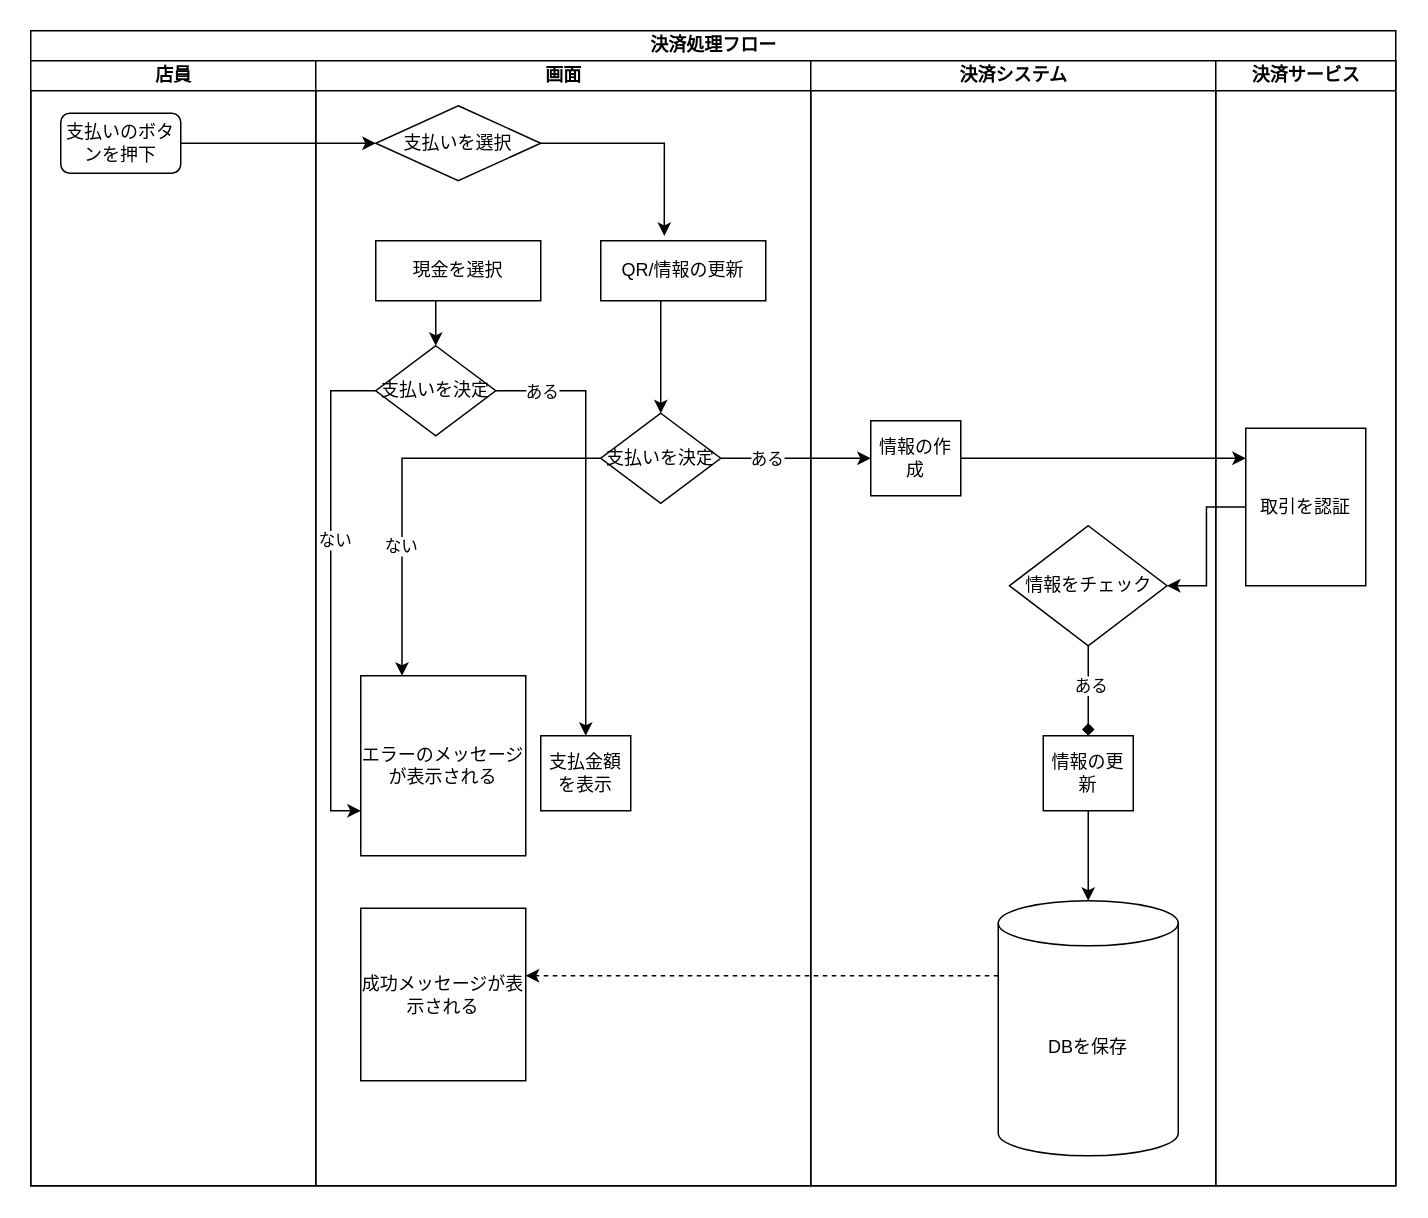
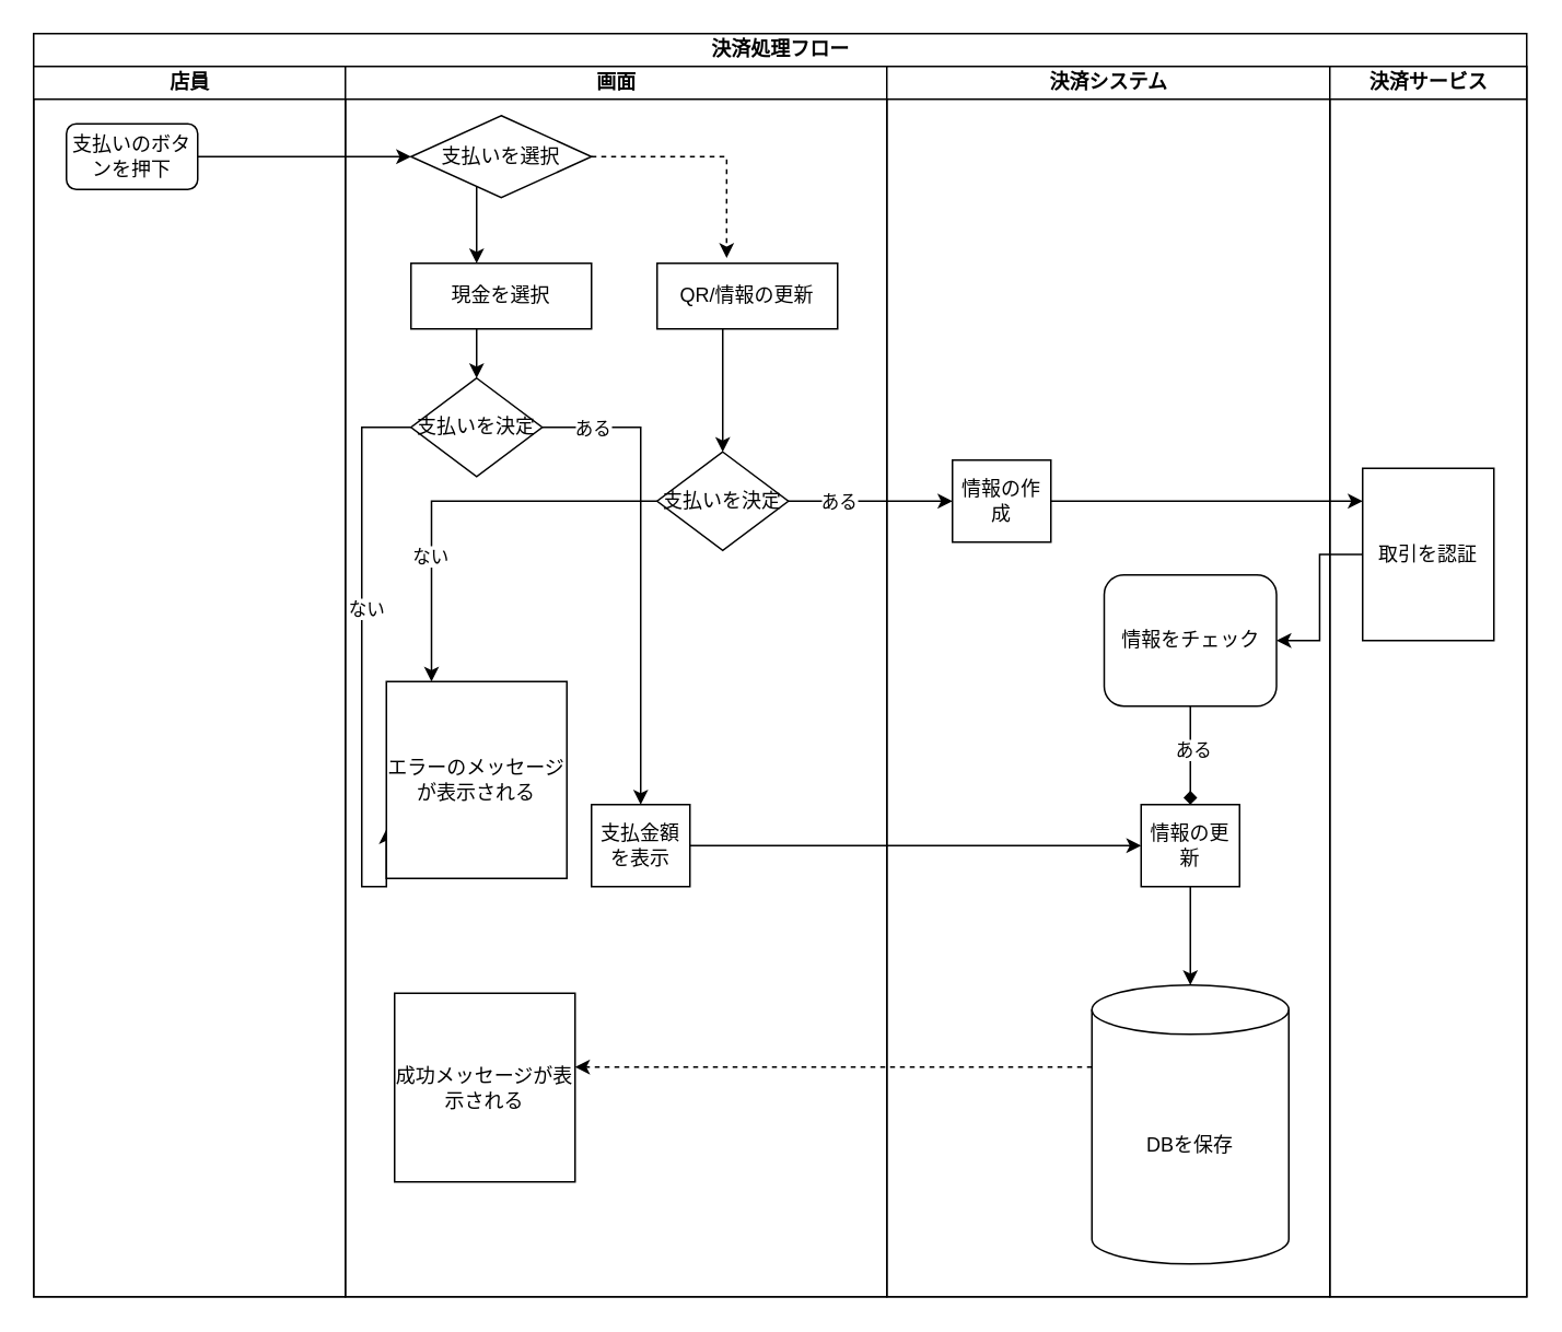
  <mxCell id="0" />
  <mxCell id="1" parent="0" />
  <mxCell id="2" value="決済処理フロー" style="swimlane;childLayout=stackLayout;resizeParent=1;resizeParentMax=0;startSize=20;html=1;" parent="1" vertex="1"><mxGeometry x="20" y="20" width="910" height="770" as="geometry" /></mxCell>
  <mxCell id="3" value="店員" style="swimlane;startSize=20;html=1;" parent="2" vertex="1"><mxGeometry y="20" width="190" height="750" as="geometry" /></mxCell>
  <mxCell id="4" value="支払いのボタンを押下" style="rounded=1;whiteSpace=wrap;html=1;" parent="3" vertex="1"><mxGeometry x="20" y="35" width="80" height="40" as="geometry" /></mxCell>
  <mxCell id="5" value="画面" style="swimlane;startSize=20;html=1;" parent="2" vertex="1"><mxGeometry x="190" y="20" width="330" height="750" as="geometry" /></mxCell>
+ <mxCell id="6" value="" style="edgeStyle=orthogonalEdgeStyle;rounded=0;orthogonalLoop=1;jettySize=auto;html=1;" edge="1" parent="5" source="7" target="20"><mxGeometry relative="1" as="geometry"><Array as="points"><mxPoint x="80" y="100" /><mxPoint x="80" y="100" /></Array></mxGeometry></mxCell>
  <mxCell id="7" value="支払いを選択" style="rhombus;whiteSpace=wrap;html=1;" parent="5" vertex="1"><mxGeometry x="40" y="30" width="110" height="50" as="geometry" /></mxCell>
  <mxCell id="8" style="edgeStyle=orthogonalEdgeStyle;rounded=0;orthogonalLoop=1;jettySize=auto;html=1;entryX=0.5;entryY=0;entryDx=0;entryDy=0;" parent="5" source="12" target="17" edge="1"><mxGeometry relative="1" as="geometry" /></mxCell>
  <mxCell id="9" value="ある" style="edgeLabel;html=1;align=center;verticalAlign=middle;resizable=0;points=[];" parent="8" vertex="1" connectable="0"><mxGeometry x="-0.915" relative="1" as="geometry"><mxPoint x="18" as="offset" /></mxGeometry></mxCell>
  <mxCell id="10" style="edgeStyle=orthogonalEdgeStyle;rounded=0;orthogonalLoop=1;jettySize=auto;html=1;exitX=0;exitY=0.5;exitDx=0;exitDy=0;entryX=0;entryY=0.75;entryDx=0;entryDy=0;" parent="5" source="12" target="18" edge="1"><mxGeometry relative="1" as="geometry"><Array as="points"><mxPoint x="10" y="220" /><mxPoint x="10" y="500" /></Array></mxGeometry></mxCell>
  <mxCell id="11" value="ない" style="edgeLabel;html=1;align=center;verticalAlign=middle;resizable=0;points=[];" parent="10" vertex="1" connectable="0"><mxGeometry x="-0.22" y="2" relative="1" as="geometry"><mxPoint as="offset" /></mxGeometry></mxCell>
  <mxCell id="12" value="支払いを決定" style="rhombus;whiteSpace=wrap;html=1;" parent="5" vertex="1"><mxGeometry x="40" y="190" width="80" height="60" as="geometry" /></mxCell>
  <mxCell id="13" style="edgeStyle=orthogonalEdgeStyle;rounded=0;orthogonalLoop=1;jettySize=auto;html=1;exitX=0;exitY=0.5;exitDx=0;exitDy=0;entryX=0.25;entryY=0;entryDx=0;entryDy=0;" parent="5" source="15" target="18" edge="1"><mxGeometry relative="1" as="geometry" /></mxCell>
  <mxCell id="14" value="ない" style="edgeLabel;html=1;align=center;verticalAlign=middle;resizable=0;points=[];" parent="13" vertex="1" connectable="0"><mxGeometry x="0.38" y="-1" relative="1" as="geometry"><mxPoint as="offset" /></mxGeometry></mxCell>
  <mxCell id="15" value="支払いを決定" style="rhombus;whiteSpace=wrap;html=1;" parent="5" vertex="1"><mxGeometry x="190.0" y="235" width="80" height="60" as="geometry" /></mxCell>
  <mxCell id="16" value="成功メッセージが表示される" style="rounded=0;whiteSpace=wrap;html=1;" parent="5" vertex="1"><mxGeometry x="30" y="565" width="110" height="115" as="geometry" /></mxCell>
  <mxCell id="17" value="支払金額を表示" style="rounded=0;whiteSpace=wrap;html=1;" parent="5" vertex="1"><mxGeometry x="150" y="450" width="60" height="50" as="geometry" /></mxCell>
- <mxCell id="18" value="エラーのメッセージが表示される" style="rounded=0;whiteSpace=wrap;html=1;" parent="5" vertex="1"><mxGeometry x="30" y="410" width="110" height="120" as="geometry" /></mxCell>
+ <mxCell id="18" value="エラーのメッセージが表示される" style="rounded=0;whiteSpace=wrap;html=1;" parent="5" vertex="1"><mxGeometry x="25" y="375" width="110" height="120" as="geometry" /></mxCell>
  <mxCell id="19" value="" style="edgeStyle=orthogonalEdgeStyle;rounded=0;orthogonalLoop=1;jettySize=auto;html=1;" edge="1" parent="5" source="20" target="12"><mxGeometry relative="1" as="geometry"><Array as="points"><mxPoint x="80" y="170" /><mxPoint x="80" y="170" /></Array></mxGeometry></mxCell>
  <mxCell id="20" value="現金を選択" style="rounded=0;whiteSpace=wrap;html=1;" vertex="1" parent="5"><mxGeometry x="40.0" y="120" width="110" height="40" as="geometry" /></mxCell>
  <mxCell id="21" value="" style="edgeStyle=orthogonalEdgeStyle;rounded=0;orthogonalLoop=1;jettySize=auto;html=1;" edge="1" parent="5" source="22" target="15"><mxGeometry relative="1" as="geometry"><Array as="points"><mxPoint x="230" y="180" /><mxPoint x="230" y="180" /></Array></mxGeometry></mxCell>
  <mxCell id="22" value="QR/情報の更新" style="rounded=0;whiteSpace=wrap;html=1;" vertex="1" parent="5"><mxGeometry x="190.0" y="120" width="110" height="40" as="geometry" /></mxCell>
- <mxCell id="23" style="edgeStyle=orthogonalEdgeStyle;rounded=0;orthogonalLoop=1;jettySize=auto;html=1;entryX=0.385;entryY=-0.08;entryDx=0;entryDy=0;entryPerimeter=0;" edge="1" parent="5" source="7" target="22"><mxGeometry relative="1" as="geometry" /></mxCell>
+ <mxCell id="23" style="edgeStyle=orthogonalEdgeStyle;rounded=0;orthogonalLoop=1;jettySize=auto;html=1;entryX=0.385;entryY=-0.08;entryDx=0;entryDy=0;entryPerimeter=0;dashed=1;" edge="1" parent="5" source="7" target="22"><mxGeometry relative="1" as="geometry" /></mxCell>
  <mxCell id="24" value="&lt;div&gt;&lt;span style=&quot;background-color: transparent; color: light-dark(rgb(0, 0, 0), rgb(255, 255, 255));&quot;&gt;決済システム&lt;/span&gt;&lt;/div&gt;" style="swimlane;startSize=20;html=1;" parent="2" vertex="1"><mxGeometry x="520" y="20" width="270" height="750" as="geometry" /></mxCell>
  <mxCell id="25" value="情報の作成" style="rounded=0;whiteSpace=wrap;html=1;" parent="24" vertex="1"><mxGeometry x="40" y="240" width="60" height="50" as="geometry" /></mxCell>
  <mxCell id="26" value="" style="edgeStyle=orthogonalEdgeStyle;rounded=0;orthogonalLoop=1;jettySize=auto;html=1;endArrow=diamond;" edge="1" parent="24" source="28" target="30"><mxGeometry relative="1" as="geometry" /></mxCell>
  <mxCell id="27" value="ある" style="edgeLabel;html=1;align=center;verticalAlign=middle;resizable=0;points=[];" vertex="1" connectable="0" parent="26"><mxGeometry x="-0.136" y="1" relative="1" as="geometry"><mxPoint as="offset" /></mxGeometry></mxCell>
- <mxCell id="28" value="情報をチェック" style="rhombus;whiteSpace=wrap;html=1;" parent="24" vertex="1"><mxGeometry x="132.5" y="310" width="105" height="80" as="geometry" /></mxCell>
+ <mxCell id="28" value="情報をチェック" style="whiteSpace=wrap;html=1;rounded=1;" parent="24" vertex="1"><mxGeometry x="132.5" y="310" width="105" height="80" as="geometry" /></mxCell>
  <mxCell id="29" value="" style="edgeStyle=orthogonalEdgeStyle;rounded=0;orthogonalLoop=1;jettySize=auto;html=1;" edge="1" parent="24" source="30" target="31"><mxGeometry relative="1" as="geometry" /></mxCell>
  <mxCell id="30" value="情報の更新" style="rounded=0;whiteSpace=wrap;html=1;" parent="24" vertex="1"><mxGeometry x="155" y="450" width="60" height="50" as="geometry" /></mxCell>
  <mxCell id="31" value="DBを保存" style="shape=cylinder3;whiteSpace=wrap;html=1;boundedLbl=1;backgroundOutline=1;size=15;" parent="24" vertex="1"><mxGeometry x="125" y="560" width="120" height="170" as="geometry" /></mxCell>
  <mxCell id="32" value="決済サービス" style="swimlane;startSize=20;html=1;" parent="2" vertex="1"><mxGeometry x="790" y="20" width="120" height="750" as="geometry" /></mxCell>
  <mxCell id="33" value="取引を認証" style="rounded=0;whiteSpace=wrap;html=1;" parent="32" vertex="1"><mxGeometry x="20" y="245" width="80" height="105" as="geometry" /></mxCell>
  <mxCell id="34" value="" style="edgeStyle=orthogonalEdgeStyle;rounded=0;orthogonalLoop=1;jettySize=auto;html=1;" parent="2" source="4" target="7" edge="1"><mxGeometry relative="1" as="geometry" /></mxCell>
  <mxCell id="35" value="" style="edgeStyle=orthogonalEdgeStyle;rounded=0;orthogonalLoop=1;jettySize=auto;html=1;dashed=1;" parent="2" source="31" target="16" edge="1"><mxGeometry relative="1" as="geometry"><Array as="points"><mxPoint x="420" y="630" /><mxPoint x="420" y="630" /></Array></mxGeometry></mxCell>
  <mxCell id="36" value="&lt;div&gt;&lt;br&gt;&lt;/div&gt;&lt;div&gt;&lt;br&gt;&lt;/div&gt;" style="edgeLabel;html=1;align=center;verticalAlign=middle;resizable=0;points=[];" parent="35" vertex="1" connectable="0"><mxGeometry x="0.042" y="-1" relative="1" as="geometry"><mxPoint as="offset" /></mxGeometry></mxCell>
+ <mxCell id="37" value="" style="edgeStyle=orthogonalEdgeStyle;rounded=0;orthogonalLoop=1;jettySize=auto;html=1;" parent="2" source="17" target="30" edge="1"><mxGeometry relative="1" as="geometry" /></mxCell>
  <mxCell id="38" value="" style="edgeStyle=orthogonalEdgeStyle;rounded=0;orthogonalLoop=1;jettySize=auto;html=1;" parent="2" source="15" target="25" edge="1"><mxGeometry relative="1" as="geometry" /></mxCell>
  <mxCell id="39" value="ある" style="edgeLabel;html=1;align=center;verticalAlign=middle;resizable=0;points=[];" parent="38" vertex="1" connectable="0"><mxGeometry x="-0.393" relative="1" as="geometry"><mxPoint as="offset" /></mxGeometry></mxCell>
  <mxCell id="40" value="" style="edgeStyle=orthogonalEdgeStyle;rounded=0;orthogonalLoop=1;jettySize=auto;html=1;" parent="2" source="25" target="33" edge="1"><mxGeometry relative="1" as="geometry"><Array as="points"><mxPoint x="610" y="285" /><mxPoint x="610" y="285" /></Array></mxGeometry></mxCell>
  <mxCell id="41" style="edgeStyle=orthogonalEdgeStyle;rounded=0;orthogonalLoop=1;jettySize=auto;html=1;entryX=1;entryY=0.5;entryDx=0;entryDy=0;" edge="1" parent="2" source="33" target="28"><mxGeometry relative="1" as="geometry" /></mxCell>
